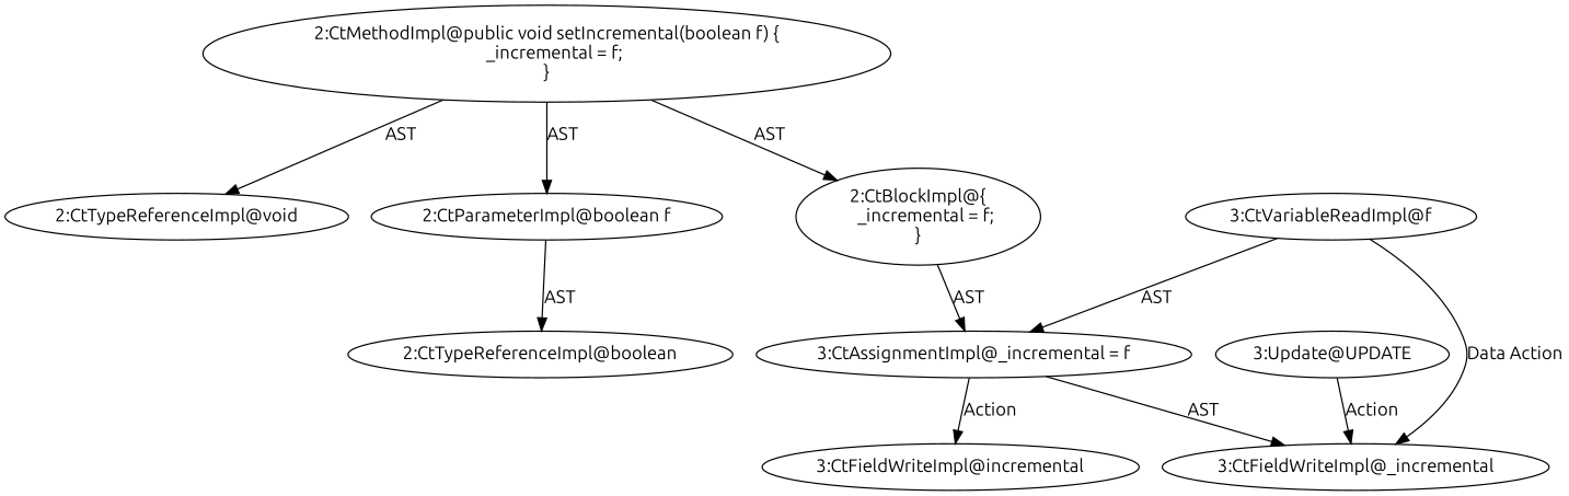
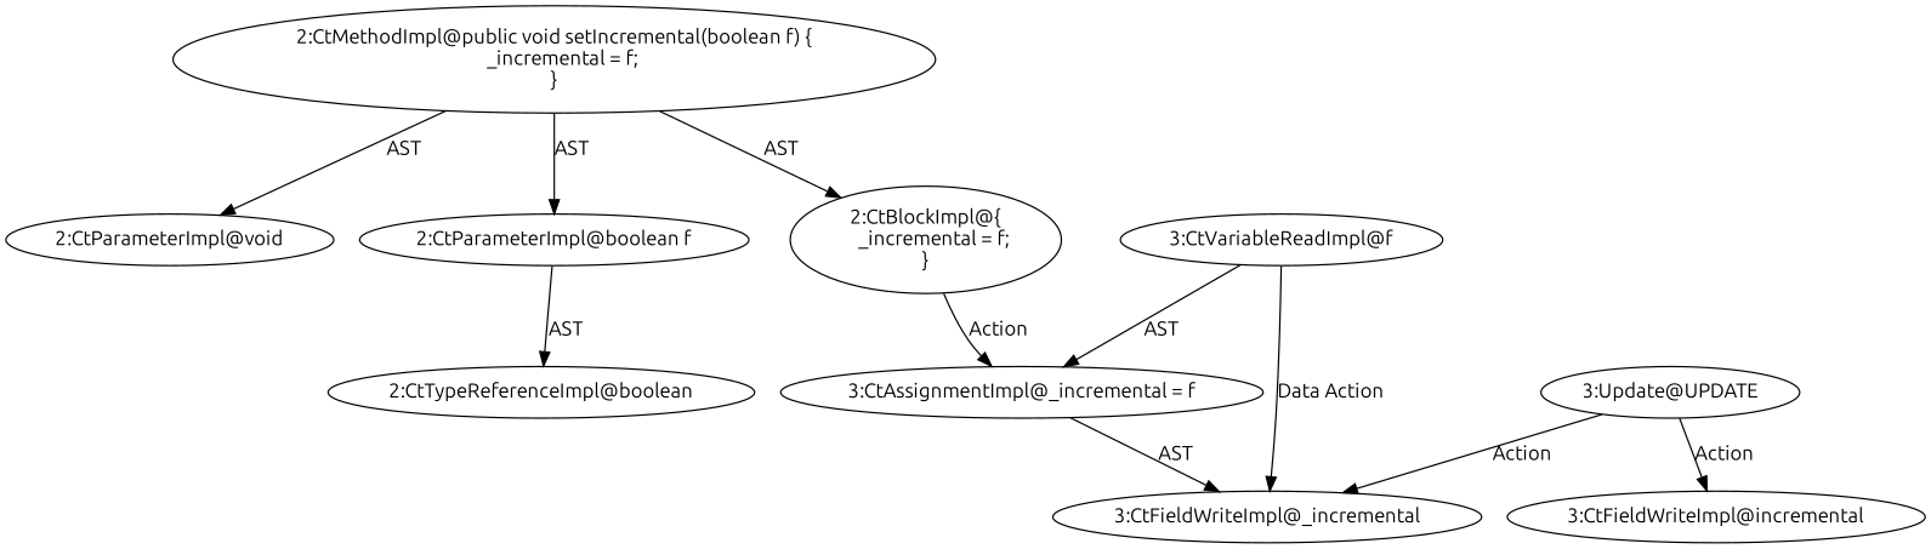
  digraph {
    fontname=Ubuntu
    node [fontname=Ubuntu shape=ellipse]
    edge [fontname=Ubuntu]
-   n1 [label="2:CtTypeReferenceImpl@void"]
+   n1 [label="2:CtParameterImpl@void"]
    n2 [label="2:CtParameterImpl@boolean f"]
    n3 [label="2:CtTypeReferenceImpl@boolean"]
    n4 [label="3:CtFieldWriteImpl@_incremental"]
    n5 [label="3:Update@UPDATE"]
    n6 [label="3:CtFieldWriteImpl@incremental"]
    n7 [label="3:CtVariableReadImpl@f"]
    n8 [label="3:CtAssignmentImpl@_incremental = f"]
    n9 [label="2:CtBlockImpl@\{\n    _incremental = f;\n\}"]
    n10 [label="2:CtMethodImpl@public void setIncremental(boolean f) \{\n    _incremental = f;\n\}"]
    n2 -> n3 [label=AST]
    n5 -> n4 [label=Action]
-   n8 -> n6 [label=Action]
+   n5 -> n6 [label=Action]
    n7 -> n4 [label="Data Action"]
    n7 -> n8 [label=AST]
    n8 -> n4 [label=AST]
-   n9 -> n8 [label=AST]
+   n9 -> n8 [label=Action]
    n10 -> n1 [label=AST]
    n10 -> n2 [label=AST]
    n10 -> n9 [label=AST]
  }
